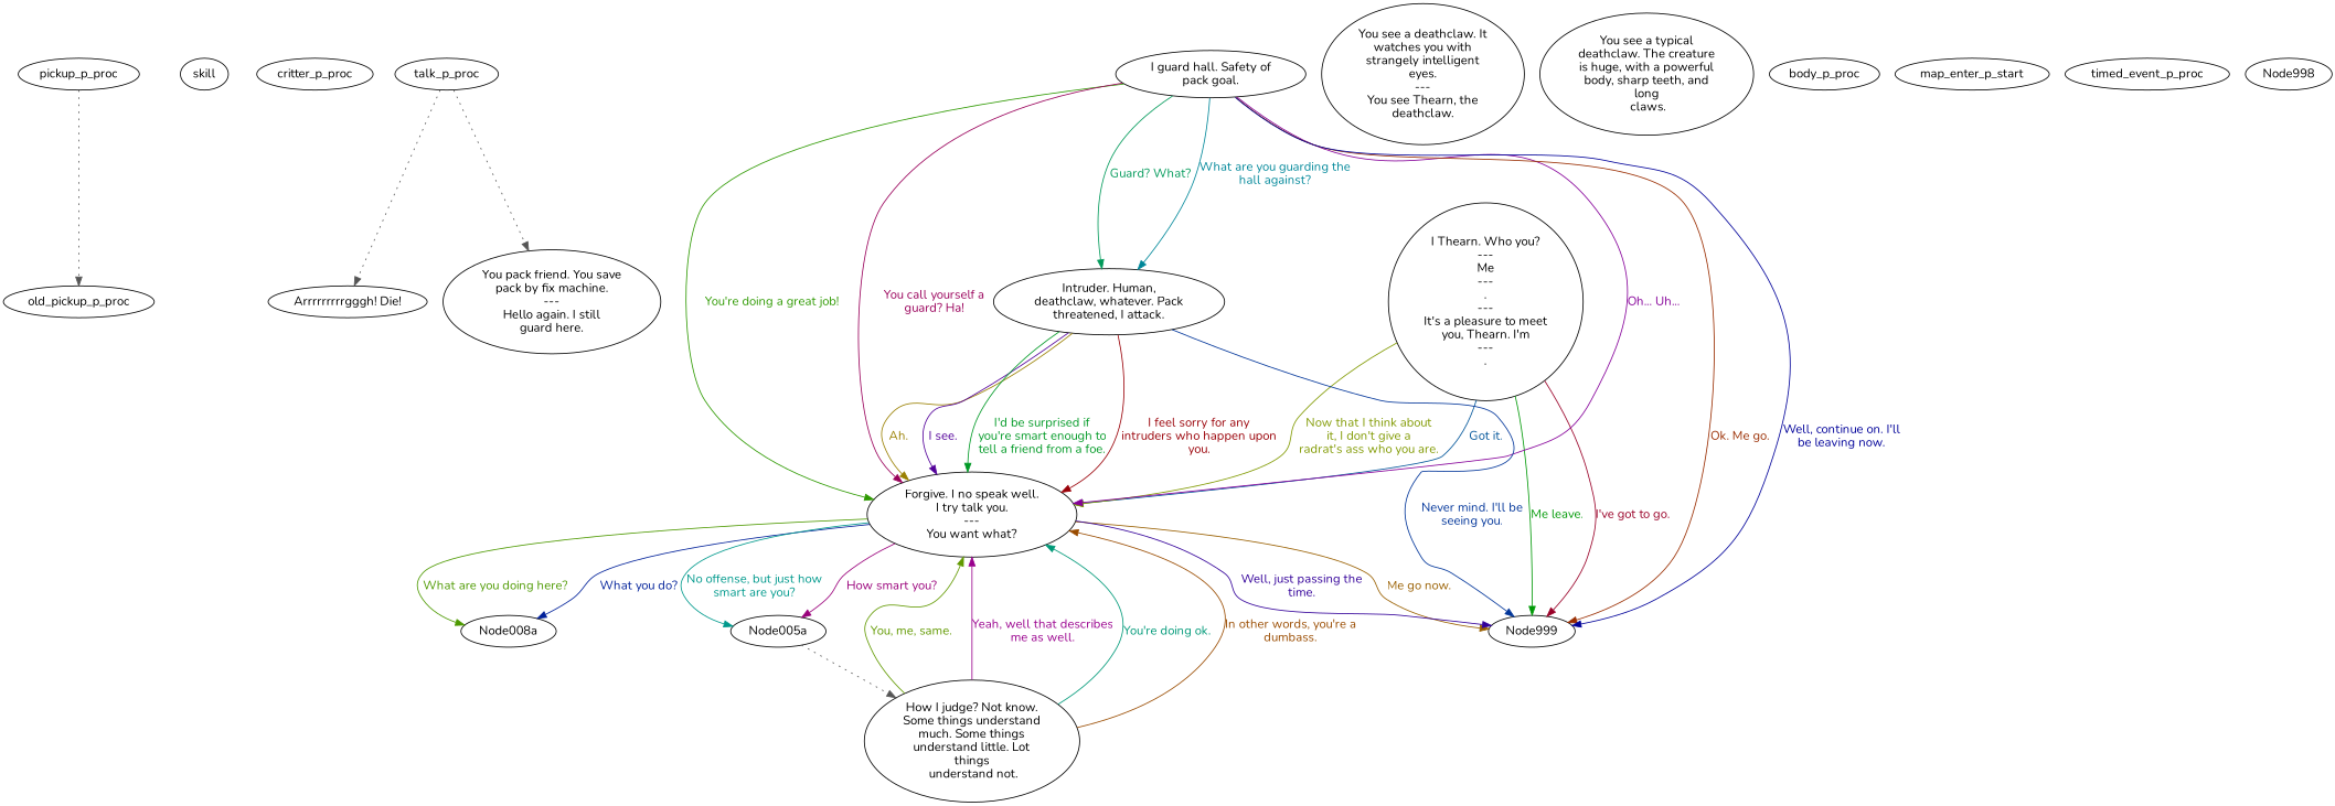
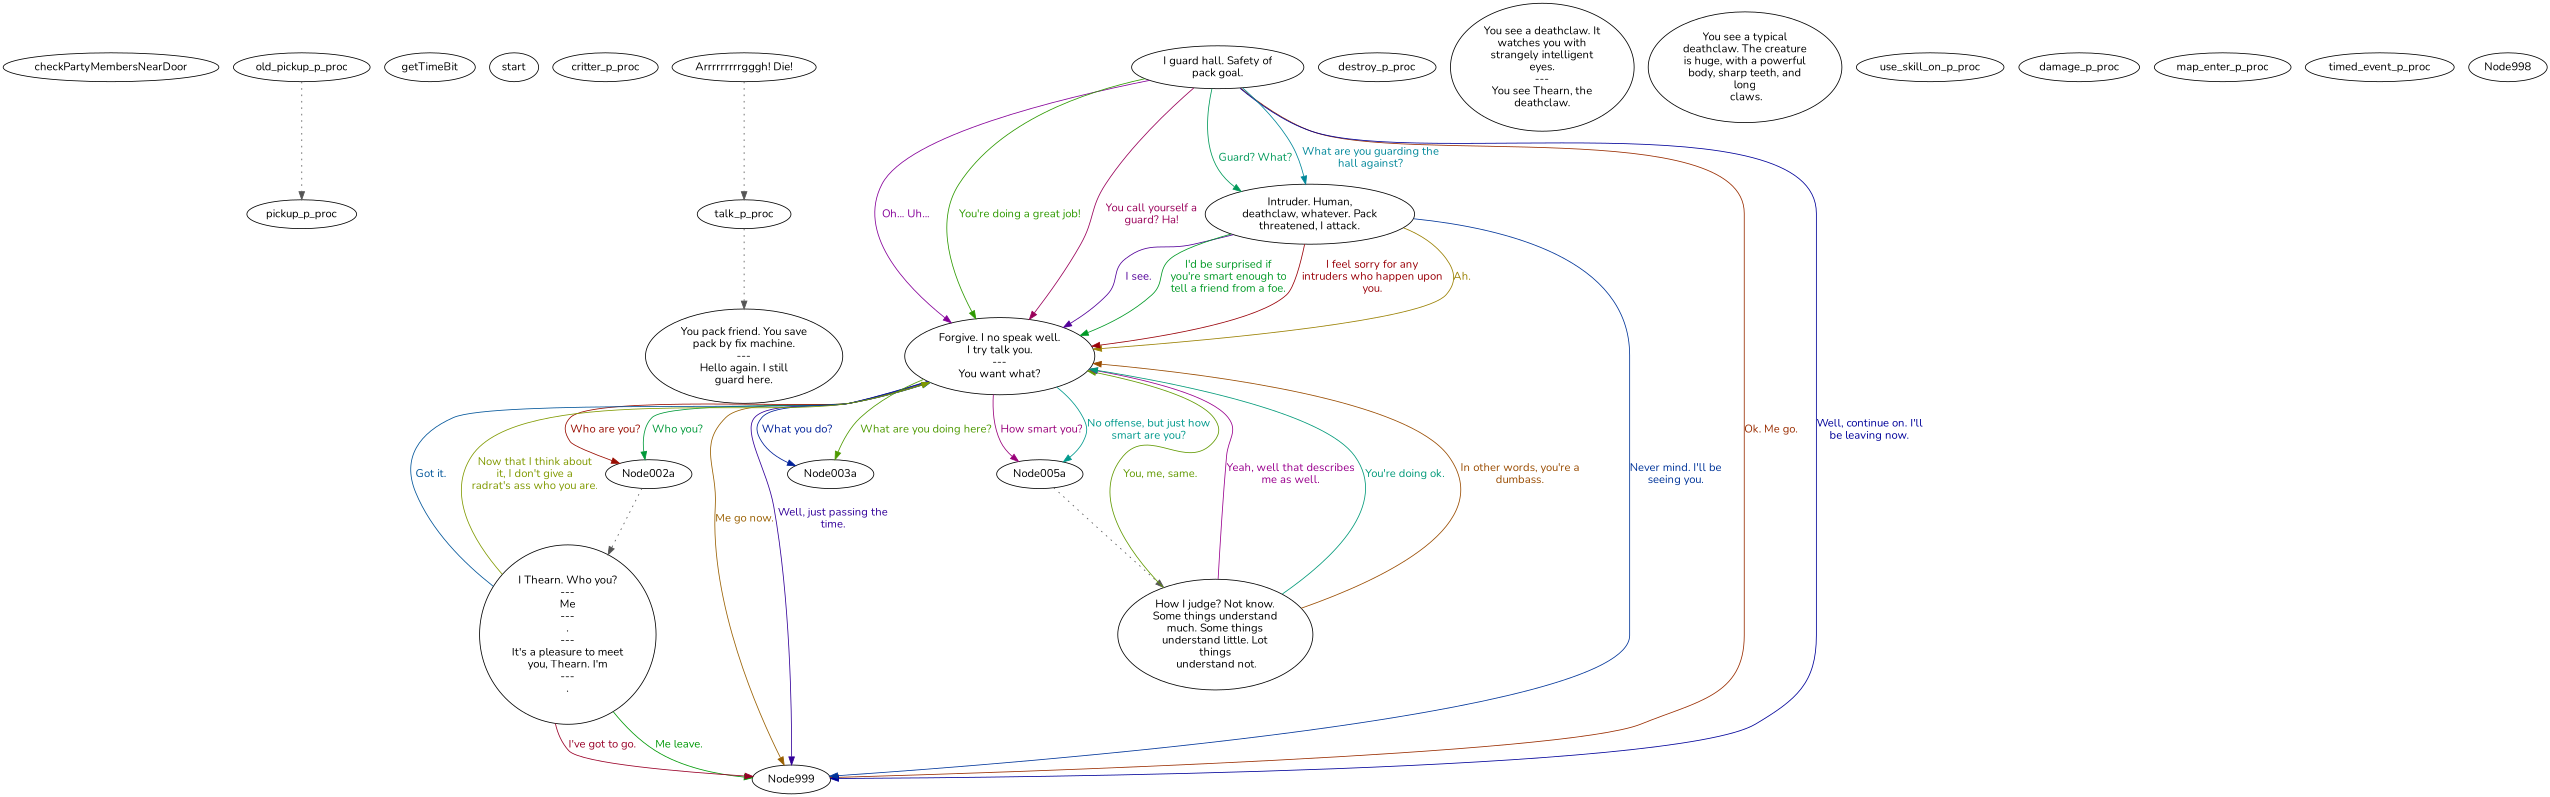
  digraph {
    fontname=Nunito
    node [color="#000000" fillcolor="#FFFFFF" fontname=Nunito style=filled]
    edge [color="#555555" fontname=Nunito]
+   checkPartyMembersNearDoor
    pickup_p_proc
    old_pickup_p_proc
-   getTimeBit [label=skill]
+   getTimeBit
+   start
    critter_p_proc
    n7 [label="Arrrrrrrrrgggh! Die!"]
    talk_p_proc
    n9 [label="You pack friend. You save\npack by fix machine.\n---\nHello again. I still\nguard here."]
    n10 [label="Forgive. I no speak well.\nI try talk you.\n---\nYou want what?"]
    Node999
-   Node003a [label=Node008a]
+   Node002a
+   Node003a
    Node005a
    n15 [label="I Thearn. Who you?\n---\nMe\n---\n.\n---\nIt's a pleasure to meet\nyou, Thearn. I'm\n---\n."]
    n16 [label="How I judge? Not know.\nSome things understand\nmuch. Some things\nunderstand little. Lot\nthings\n understand not."]
+   destroy_p_proc
    n18 [label="You see a deathclaw. It\nwatches you with\nstrangely intelligent\neyes.\n---\nYou see Thearn, the\ndeathclaw."]
    n19 [label="You see a typical\ndeathclaw. The creature\nis huge, with a powerful\nbody, sharp teeth, and\nlong\n claws."]
-   damage_p_proc [label=body_p_proc]
-   map_enter_p_proc [label=map_enter_p_start]
+   use_skill_on_p_proc
+   damage_p_proc
+   map_enter_p_proc
    timed_event_p_proc
    Node998
    n25 [label="I guard hall. Safety of\npack goal."]
    n26 [label="Intruder. Human,\ndeathclaw, whatever. Pack\nthreatened, I attack."]
-   pickup_p_proc -> old_pickup_p_proc [style=dotted]
-   talk_p_proc -> n7 [style=dotted]
+   old_pickup_p_proc -> pickup_p_proc [style=dotted]
+   n7 -> talk_p_proc [style=dotted]
    talk_p_proc -> n9 [style=dotted]
    n10 -> Node999 [color="#995F00" fontcolor="#995F00" label="Me go now."]
    n10 -> Node999 [color="#320099" fontcolor="#320099" label="Well, just passing the\ntime."]
+   n10 -> Node002a [color="#009939" fontcolor="#009939" label="Who you?"]
+   n10 -> Node002a [color="#990C00" fontcolor="#990C00" label="Who are you?"]
    n10 -> Node003a [color="#002099" fontcolor="#002099" label="What you do?"]
    n10 -> Node003a [color="#4D9900" fontcolor="#4D9900" label="What are you doing here?"]
    n10 -> Node005a [color="#99007A" fontcolor="#99007A" label="How smart you?"]
    n10 -> Node005a [color="#00998C" fontcolor="#00998C" label="No offense, but just how\nsmart are you?"]
+   Node002a -> n15 [style=dotted]
    Node005a -> n16 [style=dotted]
    n15 -> n10 [color="#005499" fontcolor="#005499" label="Got it."]
    n15 -> n10 [color="#809900" fontcolor="#809900" label="Now that I think about\nit, I don't give a\nradrat's ass who you are."]
    n15 -> Node999 [color="#009906" fontcolor="#009906" label="Me leave."]
    n15 -> Node999 [color="#990027" fontcolor="#990027" label="I've got to go."]
    n16 -> n10 [color="#619900" fontcolor="#619900" label="You, me, same."]
    n16 -> n10 [color="#99008D" fontcolor="#99008D" label="Yeah, well that describes\nme as well."]
    n16 -> n10 [color="#009978" fontcolor="#009978" label="You're doing ok."]
    n16 -> n10 [color="#994B00" fontcolor="#994B00" label="In other words, you're a\ndumbass."]
    n25 -> n10 [color="#850099" fontcolor="#850099" label="Oh... Uh..."]
    n25 -> n10 [color="#2D9900" fontcolor="#2D9900" label="You're doing a great job!"]
    n25 -> n10 [color="#99005A" fontcolor="#99005A" label="You call yourself a\nguard? Ha!"]
    n25 -> Node999 [color="#992C00" fontcolor="#992C00" label="Ok. Me go."]
    n25 -> Node999 [color="#000199" fontcolor="#000199" label="Well, continue on. I'll\nbe leaving now."]
    n25 -> n26 [color="#009959" fontcolor="#009959" label="Guard? What?"]
    n25 -> n26 [color="#008799" fontcolor="#008799" label="What are you guarding the\nhall against?"]
    n26 -> n10 [color="#997F00" fontcolor="#997F00" label="Ah."]
    n26 -> n10 [color="#520099" fontcolor="#520099" label="I see."]
    n26 -> n10 [color="#009925" fontcolor="#009925" label="I'd be surprised if\nyou're smart enough to\ntell a friend from a foe."]
    n26 -> n10 [color="#990007" fontcolor="#990007" label="I feel sorry for any\nintruders who happen upon\nyou."]
    n26 -> Node999 [color="#003499" fontcolor="#003499" label="Never mind. I'll be\nseeing you."]
  }
